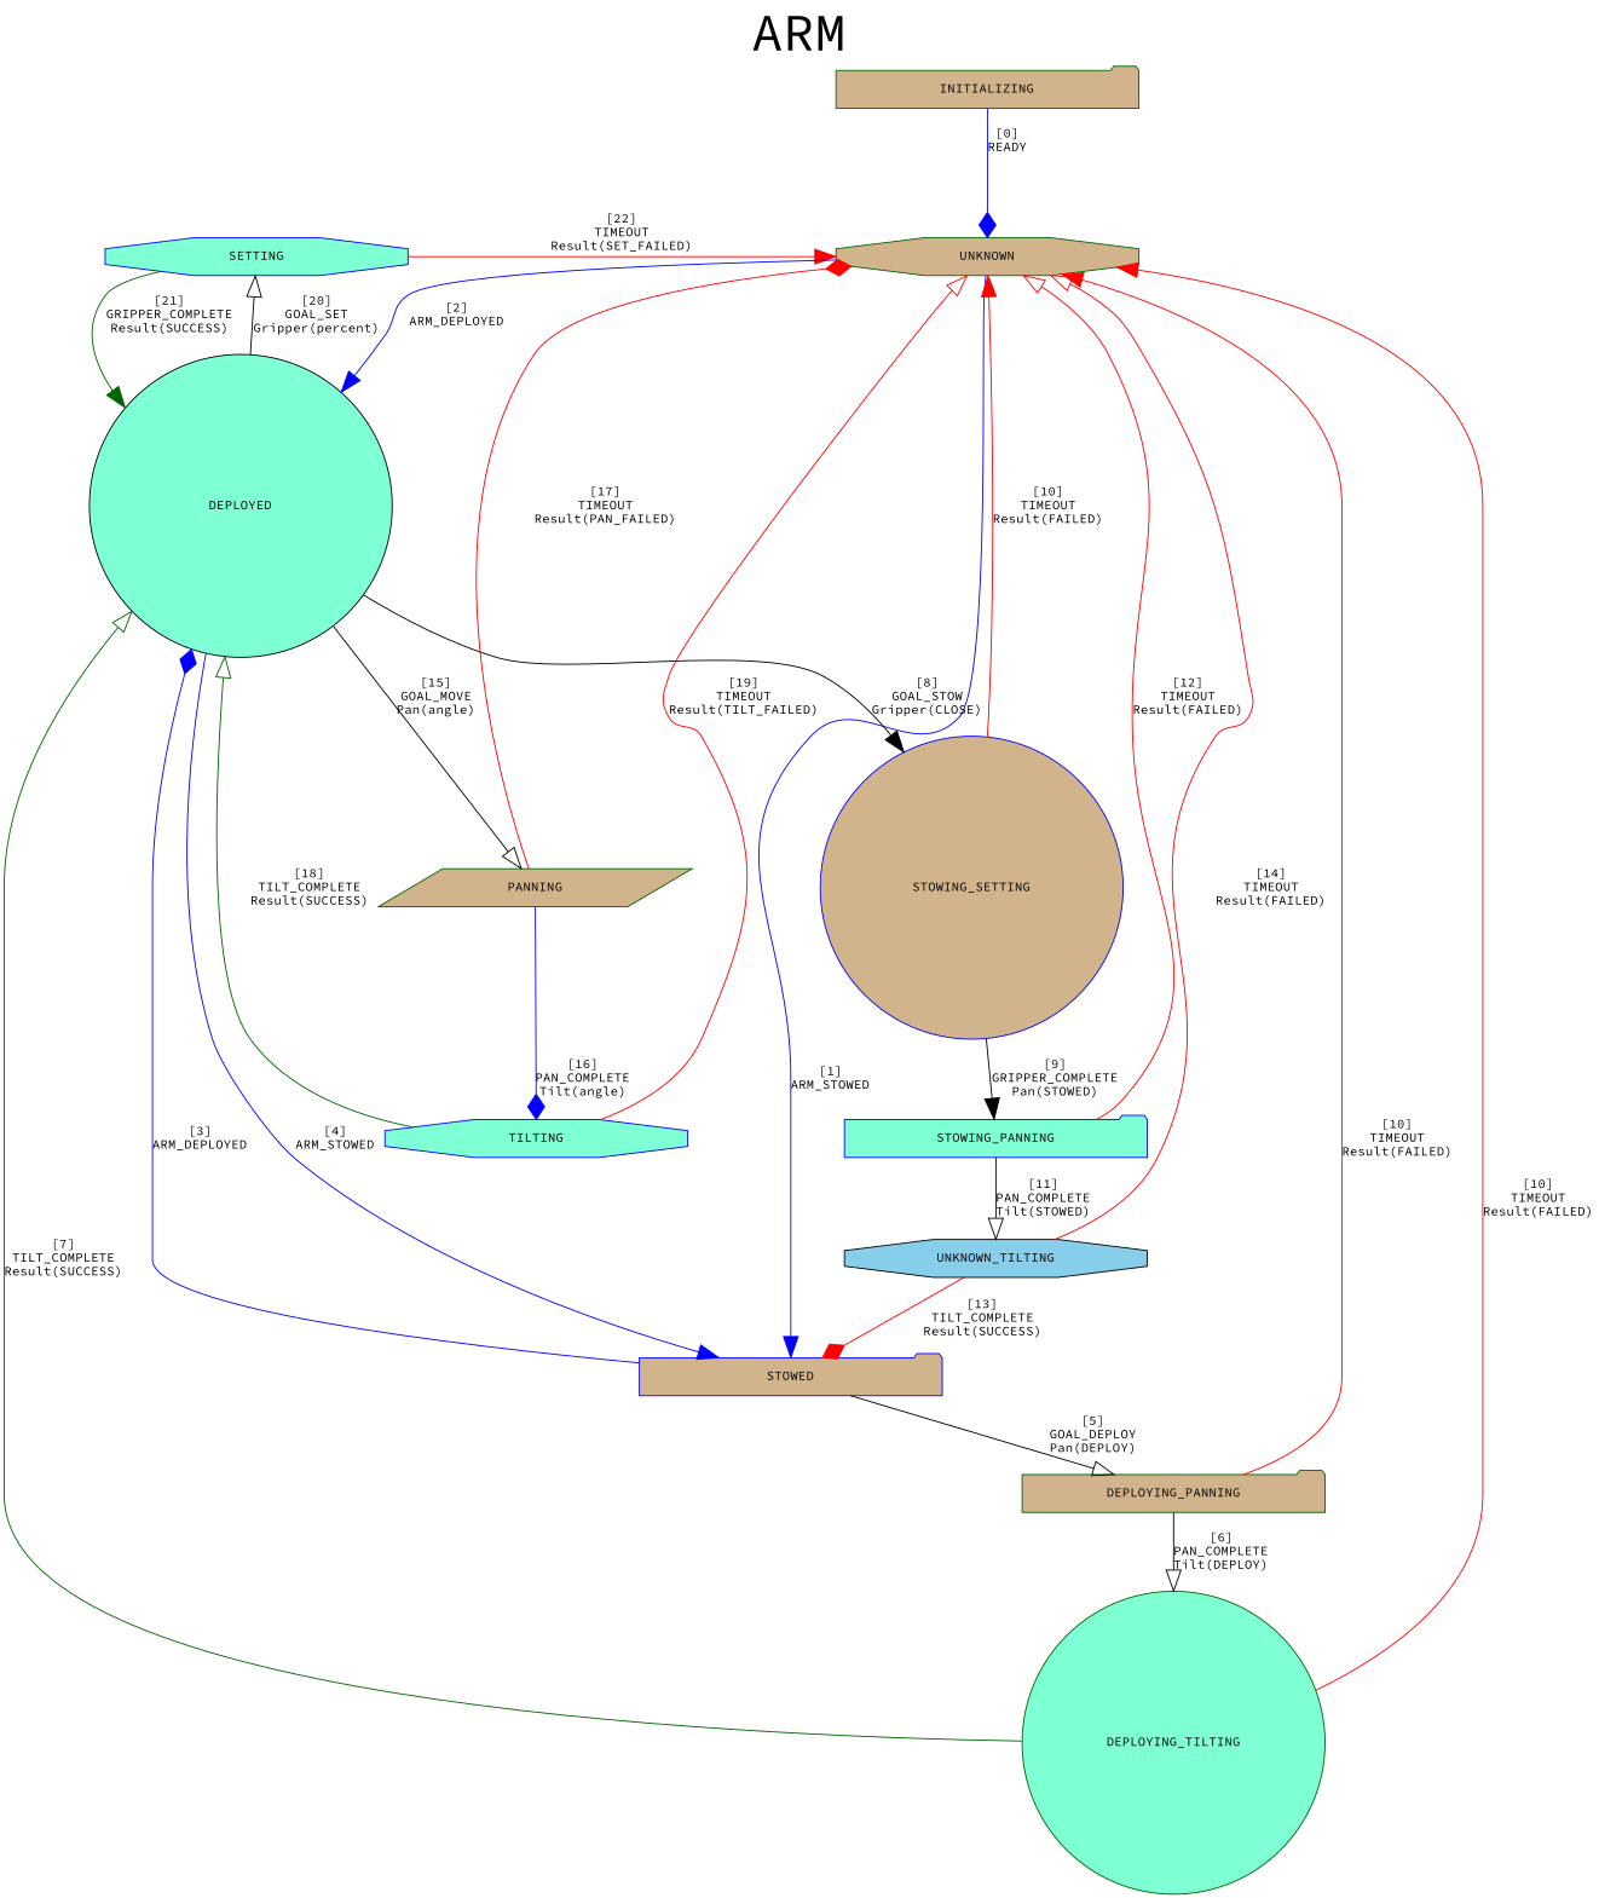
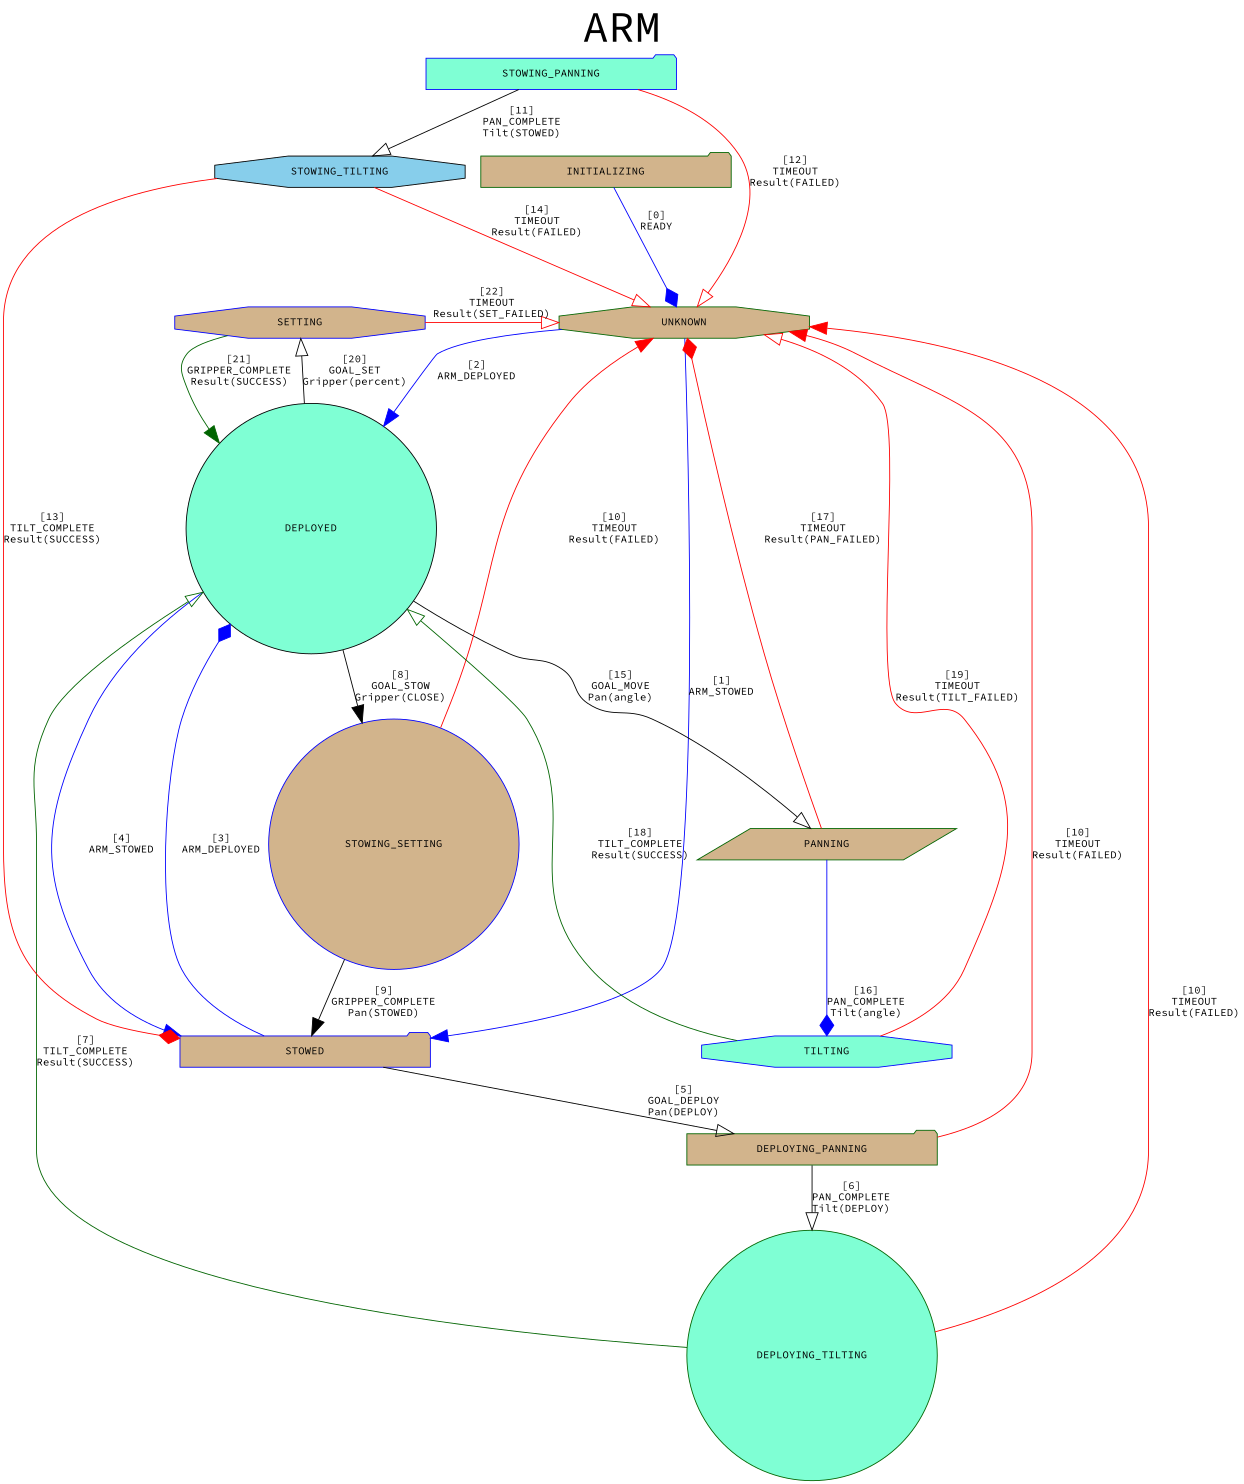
  digraph {
    fontname="Source Code Pro"
    fontsize=50
    label="ARM\n"
    labelloc=t
    node [color=blue fillcolor=tan fontname="Source Code Pro" fontsize=12 shape=octagon style=filled]
    edge [arrowhead=onormal arrowsize=2 color=red fontname="Source Code Pro" fontsize=12 weight=2.]
-   SETTING [fillcolor=aquamarine width=4]
+   SETTING [width=4]
    UNKNOWN [color=darkgreen width=4]
    DEPLOYED [color=black fillcolor=aquamarine shape=circle width=4]
    STOWED [shape=folder width=4]
    PANNING [color=darkgreen shape=parallelogram width=4]
    STOWING_SETTING [shape=circle width=4]
    TILTING [fillcolor=aquamarine width=4]
    INITIALIZING [color=darkgreen shape=folder width=4]
    DEPLOYING_PANNING [color=darkgreen shape=folder width=4]
    STOWING_PANNING [fillcolor=aquamarine shape=folder width=4]
    DEPLOYING_TILTING [color=darkgreen fillcolor=aquamarine shape=circle width=4]
-   STOWING_TILTING [color=black fillcolor=skyblue width=4 label=UNKNOWN_TILTING]
+   STOWING_TILTING [color=black fillcolor=skyblue width=4]
    subgraph cluster_1 {
      style=invis
      SETTING
    }
-   SETTING -> UNKNOWN [arrowhead=normal label="[22]\nTIMEOUT\nResult(SET_FAILED)"]
+   SETTING -> UNKNOWN [label="[22]\nTIMEOUT\nResult(SET_FAILED)"]
    SETTING -> DEPLOYED [arrowhead=normal color=darkgreen label="[21]\nGRIPPER_COMPLETE\nResult(SUCCESS)"]
    UNKNOWN -> DEPLOYED [arrowhead=normal color=blue label="[2]\nARM_DEPLOYED"]
    UNKNOWN -> STOWED [arrowhead=normal color=blue label="[1]\nARM_STOWED"]
    DEPLOYED -> SETTING [label="[20]\nGOAL_SET\nGripper(percent)" color=""]
    DEPLOYED -> STOWED [arrowhead=normal color=blue label="[4]\nARM_STOWED"]
    DEPLOYED -> PANNING [label="[15]\nGOAL_MOVE\nPan(angle)" color=""]
    DEPLOYED -> STOWING_SETTING [arrowhead=normal label="[8]\nGOAL_STOW\nGripper(CLOSE)" color=""]
    STOWED -> DEPLOYED [arrowhead=diamond color=blue label="[3]\nARM_DEPLOYED"]
    STOWED -> DEPLOYING_PANNING [label="[5]\nGOAL_DEPLOY\nPan(DEPLOY)" color=""]
    PANNING -> UNKNOWN [arrowhead=diamond label="[17]\nTIMEOUT\nResult(PAN_FAILED)"]
    PANNING -> TILTING [arrowhead=diamond color=blue label="[16]\nPAN_COMPLETE\nTilt(angle)"]
    STOWING_SETTING -> UNKNOWN [arrowhead=normal label="[10]\nTIMEOUT\nResult(FAILED)"]
-   STOWING_SETTING -> STOWING_PANNING [arrowhead=normal color=black label="[9]\nGRIPPER_COMPLETE\nPan(STOWED)"]
+   STOWING_SETTING -> STOWED [arrowhead=normal color=black label="[9]\nGRIPPER_COMPLETE\nPan(STOWED)"]
    TILTING -> UNKNOWN [label="[19]\nTIMEOUT\nResult(TILT_FAILED)"]
    TILTING -> DEPLOYED [color=darkgreen label="[18]\nTILT_COMPLETE\nResult(SUCCESS)"]
    INITIALIZING -> UNKNOWN [arrowhead=diamond color=blue label="[0]\nREADY"]
    DEPLOYING_PANNING -> UNKNOWN [arrowhead=normal label="[10]\nTIMEOUT\nResult(FAILED)"]
    DEPLOYING_PANNING -> DEPLOYING_TILTING [label="[6]\nPAN_COMPLETE\nTilt(DEPLOY)" color=""]
    STOWING_PANNING -> UNKNOWN [label="[12]\nTIMEOUT\nResult(FAILED)"]
    STOWING_PANNING -> STOWING_TILTING [color=black label="[11]\nPAN_COMPLETE\nTilt(STOWED)"]
    DEPLOYING_TILTING -> UNKNOWN [arrowhead=normal label="[10]\nTIMEOUT\nResult(FAILED)"]
    DEPLOYING_TILTING -> DEPLOYED [color=darkgreen label="[7]\nTILT_COMPLETE\nResult(SUCCESS)"]
    STOWING_TILTING -> UNKNOWN [label="[14]\nTIMEOUT\nResult(FAILED)"]
    STOWING_TILTING -> STOWED [arrowhead=diamond label="[13]\nTILT_COMPLETE\nResult(SUCCESS)"]
  }
